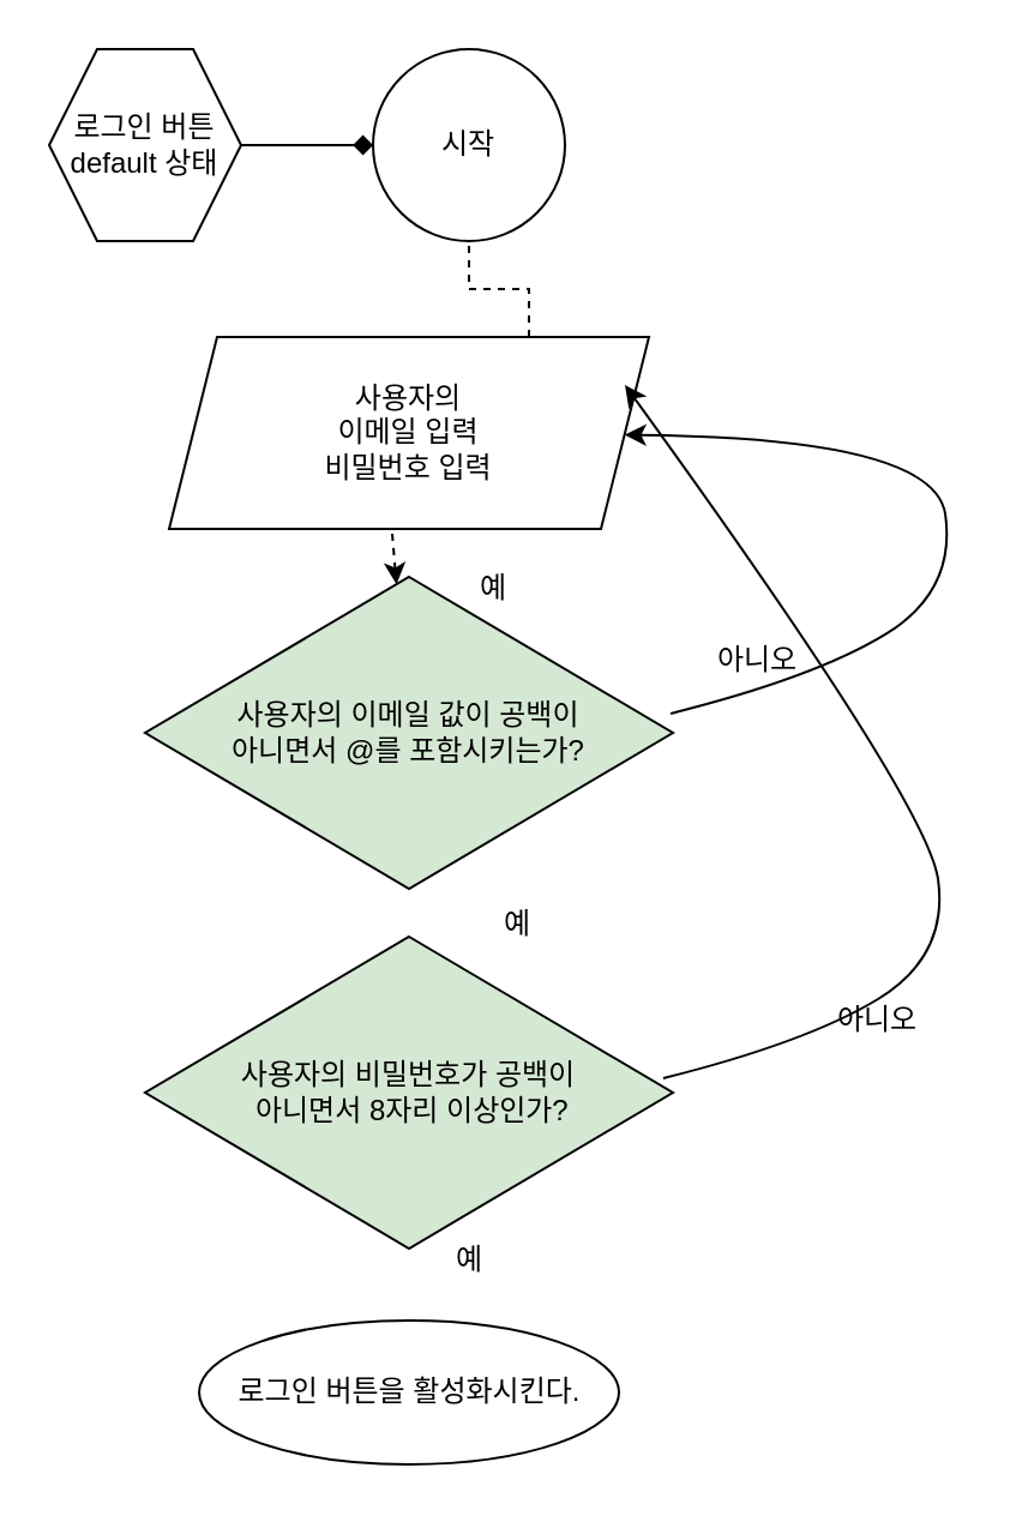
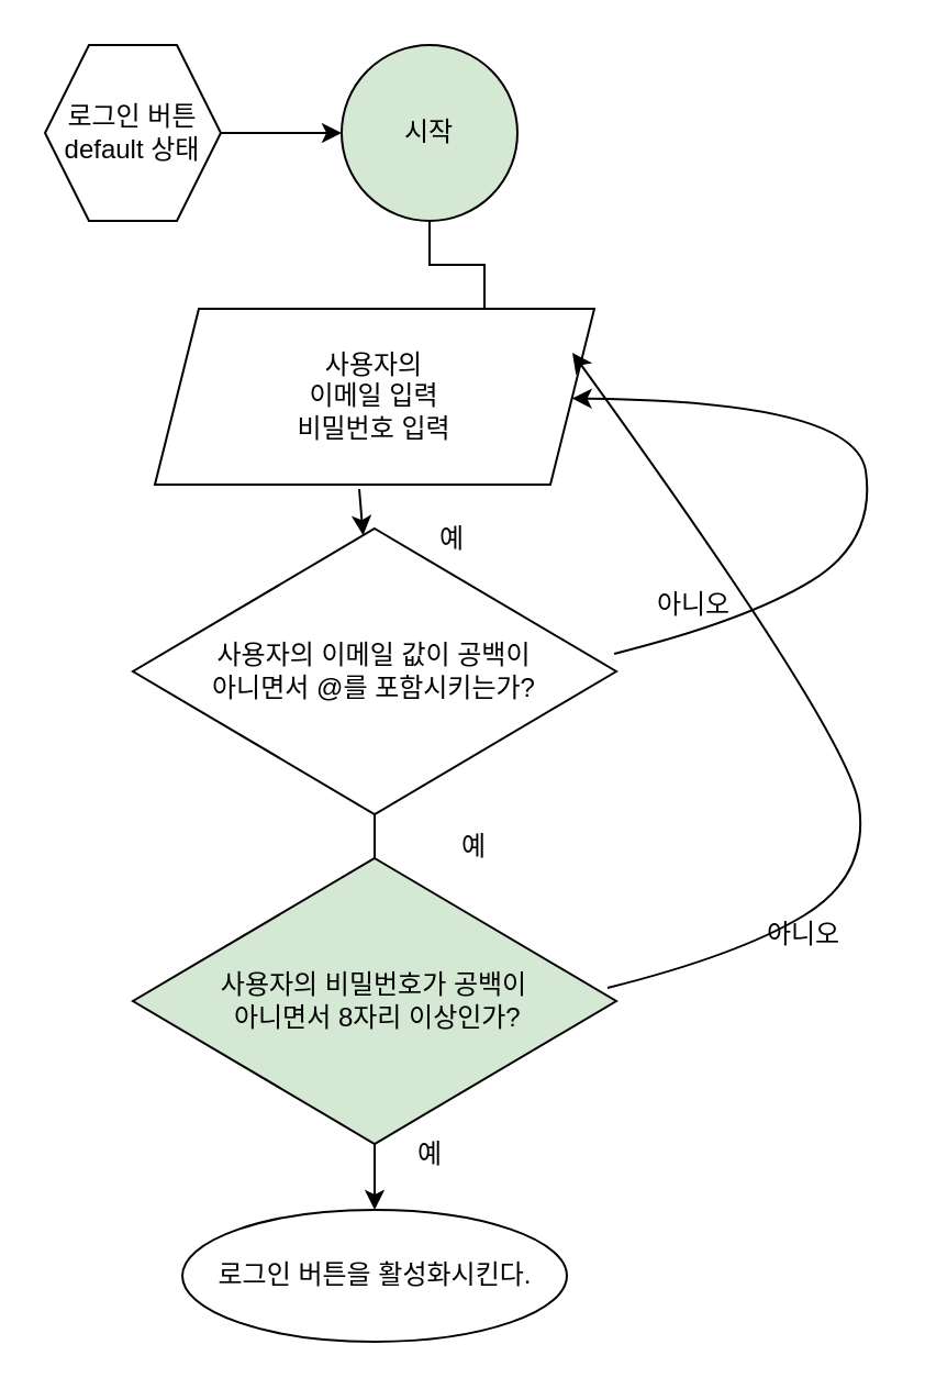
  <mxCell id="0" />
  <mxCell id="1" parent="0" />
  <mxCell id="2" value="사용자의&lt;br&gt;이메일 입력&lt;br&gt;비밀번호 입력" style="shape=parallelogram;perimeter=parallelogramPerimeter;whiteSpace=wrap;html=1;fixedSize=1;" parent="1" vertex="1"><mxGeometry x="70" y="140" width="200" height="80" as="geometry" /></mxCell>
- <mxCell id="3" value="사용자의 이메일 값이 공백이 &lt;br&gt;아니면서 @를 포함시키는가?" style="rhombus;whiteSpace=wrap;html=1;fillColor=#d5e8d4;" parent="1" vertex="1"><mxGeometry x="60" width="220" height="130" as="geometry" y="240" /></mxCell>
+ <mxCell id="3" value="사용자의 이메일 값이 공백이 &lt;br&gt;아니면서 @를 포함시키는가?" style="rhombus;whiteSpace=wrap;html=1;" parent="1" vertex="1"><mxGeometry x="60" width="220" height="130" as="geometry" y="240" /></mxCell>
  <mxCell id="4" value="" style="curved=1;endArrow=classic;html=1;rounded=0;exitX=1;exitY=0.5;exitDx=0;exitDy=0;" parent="1" target="2" edge="1"><mxGeometry width="50" height="50" relative="1" as="geometry"><mxPoint x="279.05" y="296.98" as="sourcePoint" /><mxPoint x="260" y="160" as="targetPoint" /><Array as="points"><mxPoint x="339.05" y="281.98" /><mxPoint x="398.05" y="245.98" /><mxPoint x="389.05" y="181.98" /></Array></mxGeometry></mxCell>
  <mxCell id="5" value="아니오" style="text;html=1;align=center;verticalAlign=middle;resizable=0;points=[];autosize=1;strokeColor=none;fillColor=none;" parent="1" vertex="1"><mxGeometry x="340" y="410" width="50" height="30" as="geometry" /></mxCell>
+ <mxCell id="6" value="" style="edgeStyle=orthogonalEdgeStyle;rounded=0;orthogonalLoop=1;jettySize=auto;html=1;" parent="1" source="3" target="9" edge="1"><mxGeometry relative="1" as="geometry" /></mxCell>
  <mxCell id="7" value="예" style="text;html=1;align=center;verticalAlign=middle;resizable=0;points=[];autosize=1;strokeColor=none;fillColor=none;" parent="1" vertex="1"><mxGeometry x="200" y="370" width="30" height="30" as="geometry" /></mxCell>
- <mxCell id="8" value="" style="endArrow=classic;html=1;rounded=0;exitX=0.465;exitY=1.025;exitDx=0;exitDy=0;exitPerimeter=0;dashed=1;" parent="1" source="2" target="3" edge="1"><mxGeometry width="50" height="50" relative="1" as="geometry"><mxPoint x="190" y="230" as="sourcePoint" /><mxPoint x="215" y="180" as="targetPoint" /></mxGeometry></mxCell>
+ <mxCell id="8" value="" style="endArrow=classic;html=1;rounded=0;exitX=0.465;exitY=1.025;exitDx=0;exitDy=0;exitPerimeter=0;" parent="1" source="2" target="3" edge="1"><mxGeometry width="50" height="50" relative="1" as="geometry"><mxPoint x="190" y="230" as="sourcePoint" /><mxPoint x="215" y="180" as="targetPoint" /></mxGeometry></mxCell>
  <mxCell id="9" value="로그인 버튼을 활성화시킨다." style="ellipse;whiteSpace=wrap;html=1;" parent="1" vertex="1"><mxGeometry x="82.5" y="550" width="175" height="60" as="geometry" /></mxCell>
  <mxCell id="10" value="사용자의 비밀번호가 공백이&lt;br&gt;&amp;nbsp;아니면서 8자리 이상인가?" style="rhombus;whiteSpace=wrap;html=1;fillColor=#d5e8d4;" parent="1" vertex="1"><mxGeometry x="60" y="390" width="220" height="130" as="geometry" /></mxCell>
  <mxCell id="11" value="" style="curved=1;endArrow=classic;html=1;rounded=0;exitX=1;exitY=0.5;exitDx=0;exitDy=0;" parent="1" edge="1"><mxGeometry width="50" height="50" relative="1" as="geometry"><mxPoint x="276" y="448.99" as="sourcePoint" /><mxPoint x="260" y="160" as="targetPoint" /><Array as="points"><mxPoint x="336" y="433.99" /><mxPoint x="395" y="397.99" /><mxPoint x="386" y="333.99" /></Array></mxGeometry></mxCell>
  <mxCell id="12" value="아니오" style="text;html=1;align=center;verticalAlign=middle;resizable=0;points=[];autosize=1;strokeColor=none;fillColor=none;" parent="1" vertex="1"><mxGeometry y="260" width="50" height="30" as="geometry" x="290" /></mxCell>
- <mxCell id="13" style="edgeStyle=orthogonalEdgeStyle;rounded=0;orthogonalLoop=1;jettySize=auto;html=1;endArrow=diamond;" parent="1" source="14" target="18" edge="1"><mxGeometry relative="1" as="geometry" /></mxCell>
+ <mxCell id="13" style="edgeStyle=orthogonalEdgeStyle;rounded=0;orthogonalLoop=1;jettySize=auto;html=1;" parent="1" source="14" target="18" edge="1"><mxGeometry relative="1" as="geometry" /></mxCell>
  <mxCell id="14" value="로그인 버튼&lt;br&gt;default 상태" style="shape=hexagon;perimeter=hexagonPerimeter2;whiteSpace=wrap;html=1;fixedSize=1;" parent="1" vertex="1"><mxGeometry x="20" y="20" width="80" height="80" as="geometry" /></mxCell>
  <mxCell id="15" value="예" style="text;html=1;align=center;verticalAlign=middle;resizable=0;points=[];autosize=1;strokeColor=none;fillColor=none;" parent="1" vertex="1"><mxGeometry x="190" y="230" width="30" height="30" as="geometry" /></mxCell>
  <mxCell id="16" value="예" style="text;html=1;align=center;verticalAlign=middle;resizable=0;points=[];autosize=1;strokeColor=none;fillColor=none;" parent="1" vertex="1"><mxGeometry x="180" y="510" width="30" height="30" as="geometry" /></mxCell>
- <mxCell id="17" value="" style="edgeStyle=orthogonalEdgeStyle;rounded=0;orthogonalLoop=1;jettySize=auto;html=1;exitX=0.75;exitY=0;exitDx=0;exitDy=0;endArrow=none;dashed=1;" parent="1" source="2" target="18" edge="1"><mxGeometry relative="1" as="geometry"><mxPoint x="220" y="140" as="sourcePoint" /><mxPoint x="100" y="20" as="targetPoint" /><Array as="points" /></mxGeometry></mxCell>
- <mxCell id="18" value="시작" style="ellipse;whiteSpace=wrap;html=1;aspect=fixed;" parent="1" vertex="1"><mxGeometry x="155" y="20" width="80" height="80" as="geometry" /></mxCell>
+ <mxCell id="17" value="" style="edgeStyle=orthogonalEdgeStyle;rounded=0;orthogonalLoop=1;jettySize=auto;html=1;exitX=0.75;exitY=0;exitDx=0;exitDy=0;endArrow=none;" parent="1" source="2" target="18" edge="1"><mxGeometry relative="1" as="geometry"><mxPoint x="220" y="140" as="sourcePoint" /><mxPoint x="100" y="20" as="targetPoint" /><Array as="points" /></mxGeometry></mxCell>
+ <mxCell id="18" value="시작" style="ellipse;whiteSpace=wrap;html=1;aspect=fixed;fillColor=#d5e8d4;" parent="1" vertex="1"><mxGeometry x="155" y="20" width="80" height="80" as="geometry" /></mxCell>
